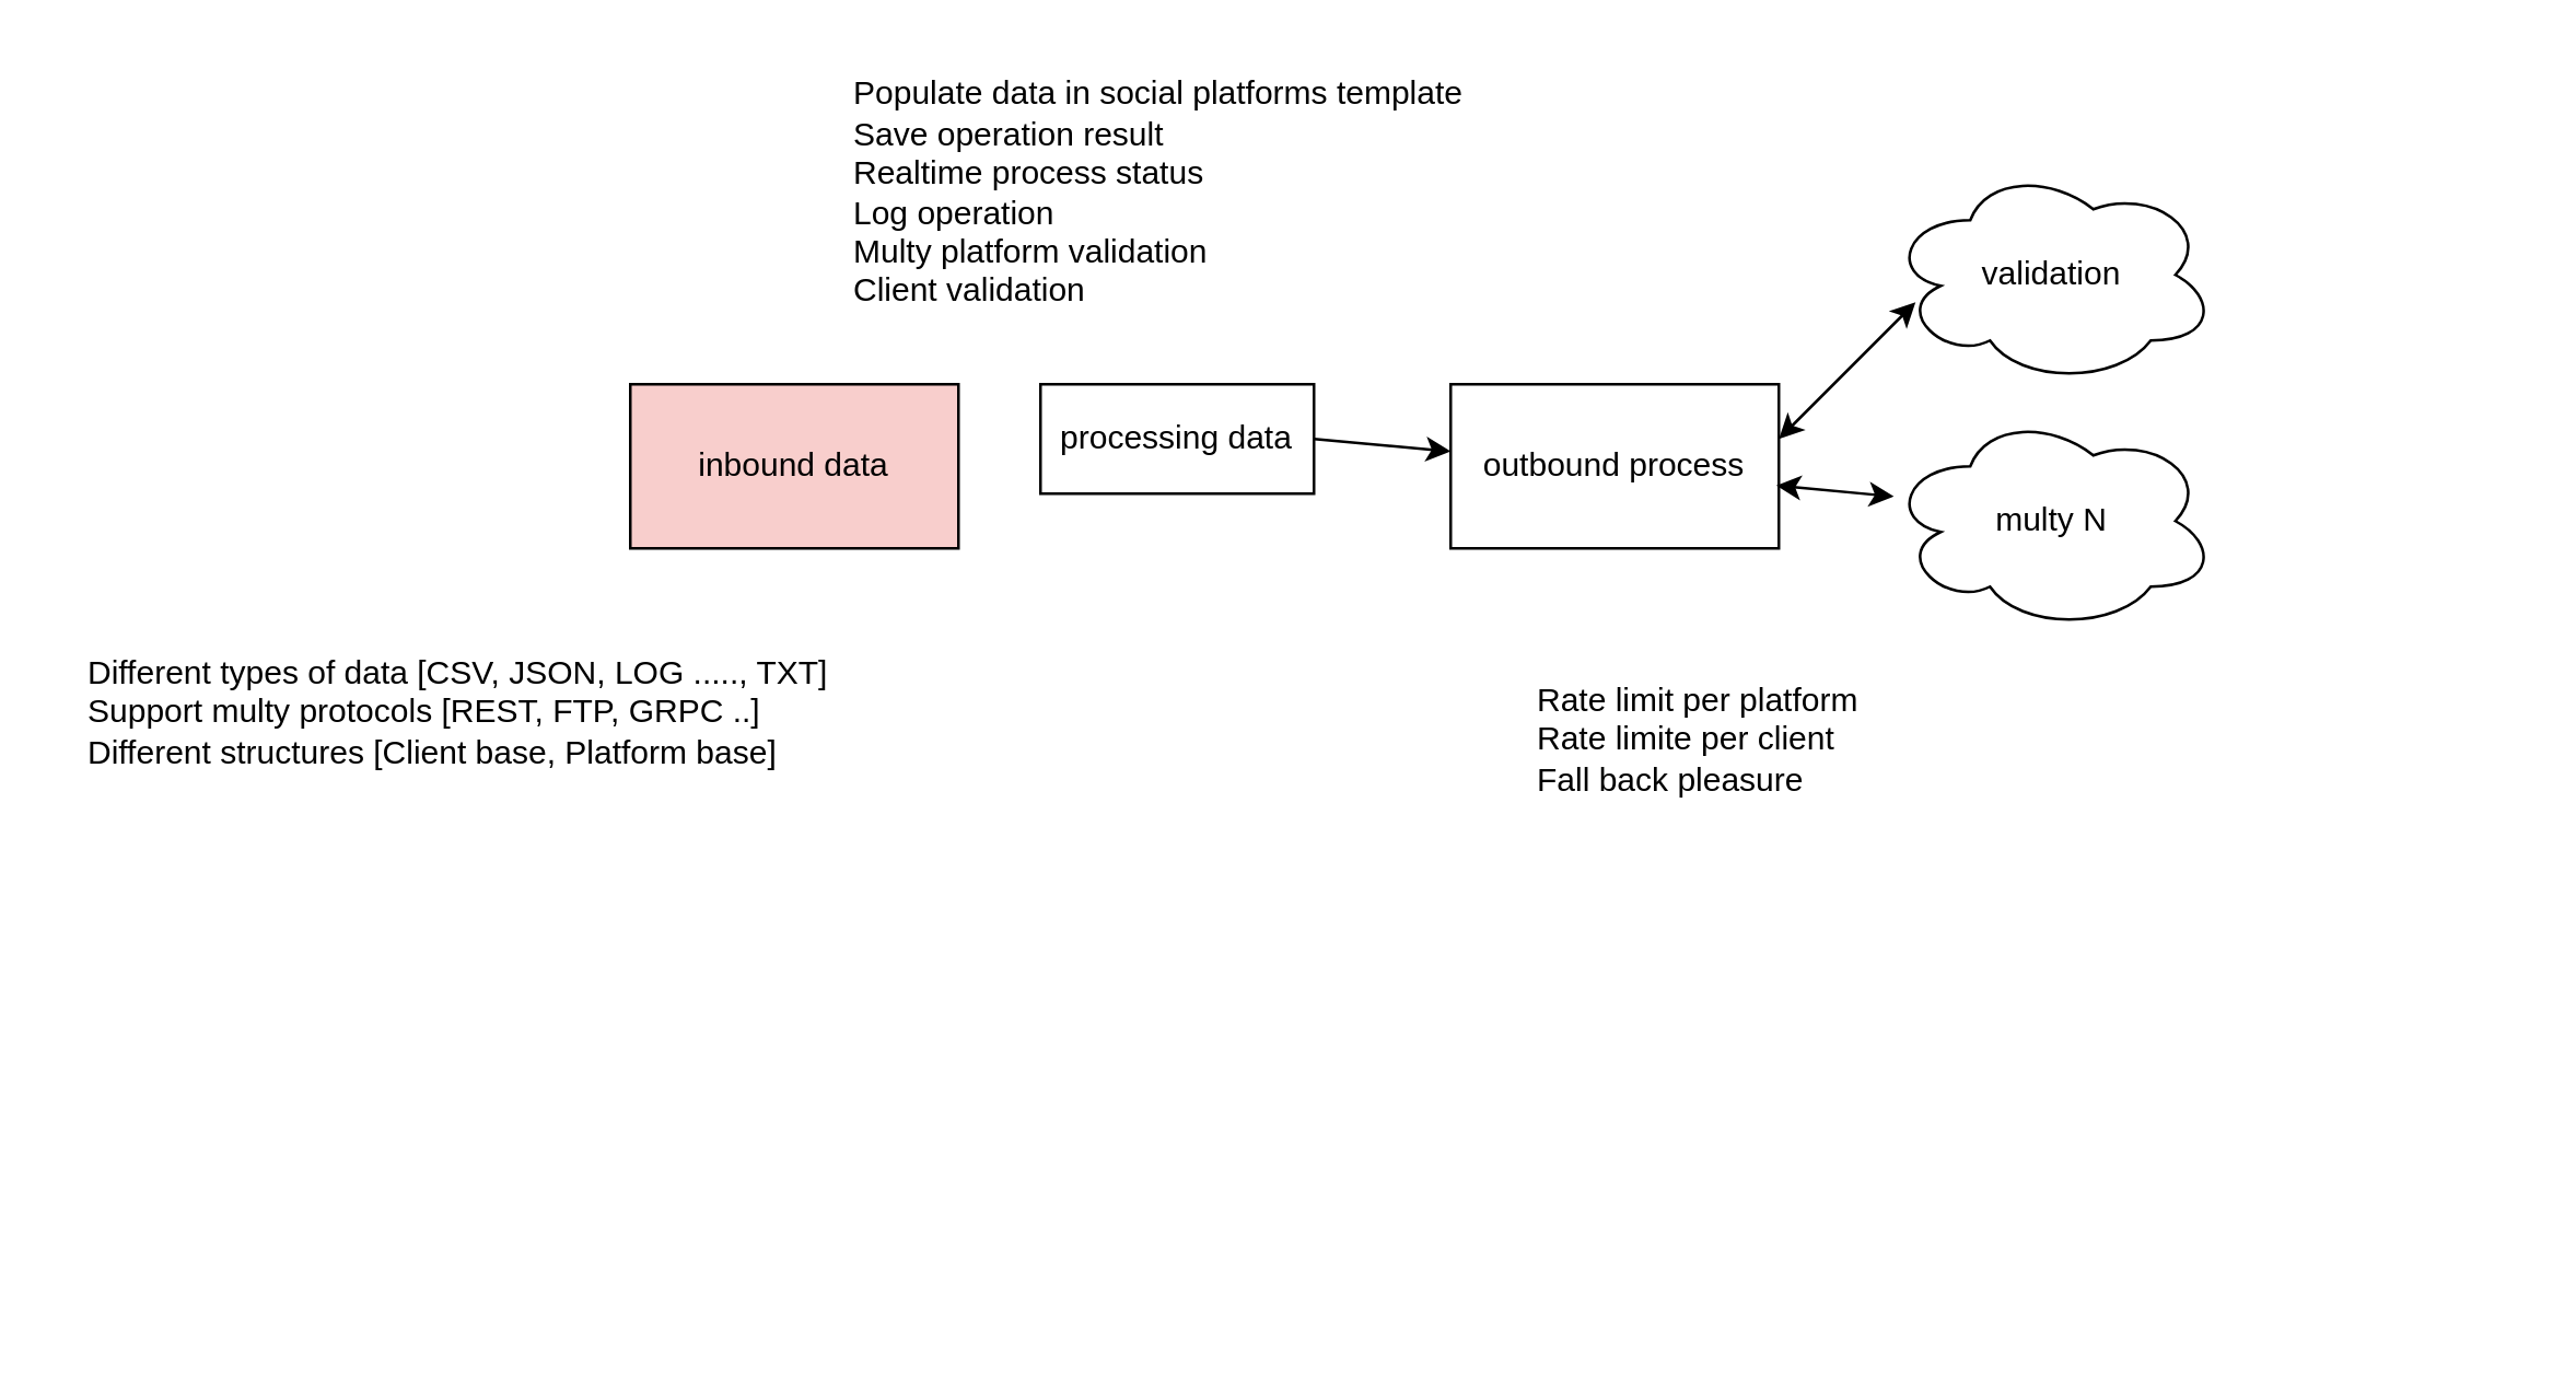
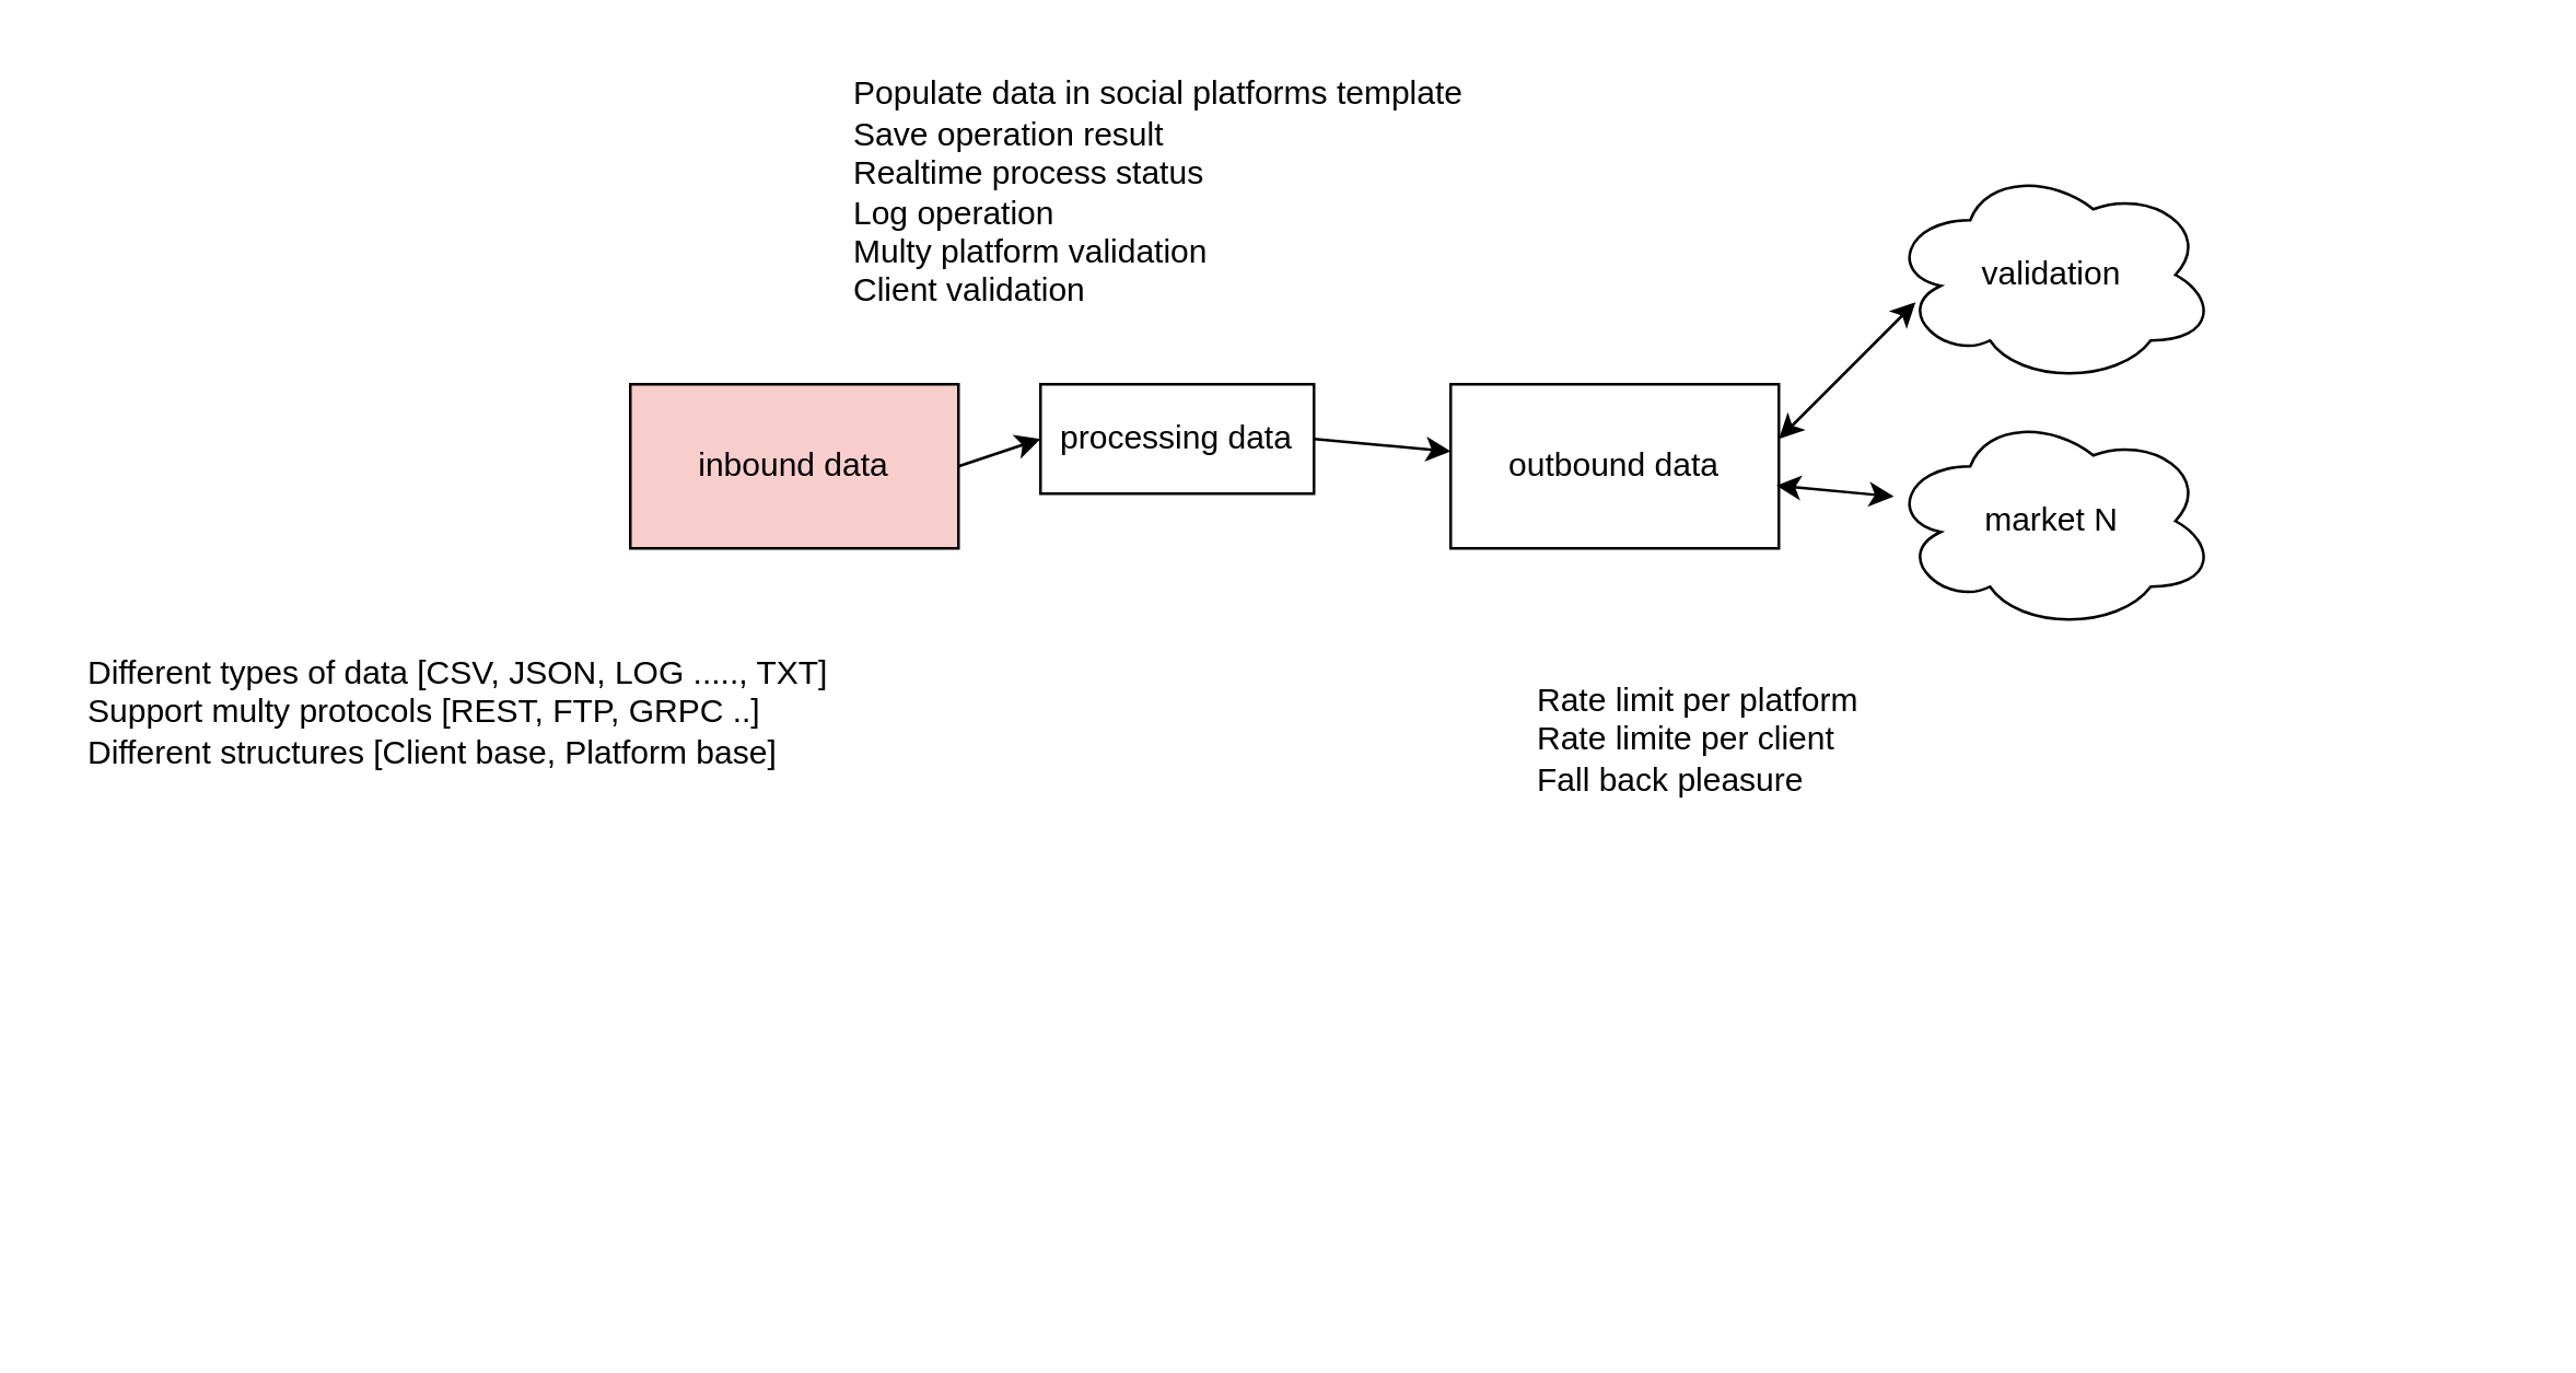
  <mxCell id="0" />
  <mxCell id="1" parent="0" />
  <mxCell id="2" value="inbound data" style="rounded=0;whiteSpace=wrap;html=1;fillColor=#f8cecc;" vertex="1" parent="1"><mxGeometry x="230" y="140" width="120" height="60" as="geometry" /></mxCell>
  <mxCell id="3" value="processing data" style="rounded=0;whiteSpace=wrap;html=1;" vertex="1" parent="1"><mxGeometry x="380" y="140" width="100" height="40" as="geometry" /></mxCell>
- <mxCell id="4" value="outbound process" style="rounded=0;whiteSpace=wrap;html=1;" vertex="1" parent="1"><mxGeometry x="530" y="140" width="120" height="60" as="geometry" /></mxCell>
+ <mxCell id="4" value="outbound data" style="rounded=0;whiteSpace=wrap;html=1;" vertex="1" parent="1"><mxGeometry x="530" y="140" width="120" height="60" as="geometry" /></mxCell>
  <mxCell id="5" value="validation" style="ellipse;shape=cloud;whiteSpace=wrap;html=1;" vertex="1" parent="1"><mxGeometry x="690" y="60" width="120" height="80" as="geometry" /></mxCell>
- <mxCell id="6" value="multy N" style="ellipse;shape=cloud;whiteSpace=wrap;html=1;" vertex="1" parent="1"><mxGeometry x="690" y="150" width="120" height="80" as="geometry" /></mxCell>
+ <mxCell id="6" value="market N" style="ellipse;shape=cloud;whiteSpace=wrap;html=1;" vertex="1" parent="1"><mxGeometry x="690" y="150" width="120" height="80" as="geometry" /></mxCell>
+ <mxCell id="7" value="" style="endArrow=classic;html=1;rounded=0;exitX=1;exitY=0.5;exitDx=0;exitDy=0;entryX=0;entryY=0.5;entryDx=0;entryDy=0;" edge="1" parent="1" source="2" target="3"><mxGeometry width="50" height="50" relative="1" as="geometry"><mxPoint x="330" y="290" as="sourcePoint" /><mxPoint x="380" y="240" as="targetPoint" /></mxGeometry></mxCell>
  <mxCell id="8" value="" style="endArrow=classic;html=1;rounded=0;exitX=1;exitY=0.5;exitDx=0;exitDy=0;" edge="1" parent="1" source="3" target="4"><mxGeometry width="50" height="50" relative="1" as="geometry"><mxPoint x="510" y="290" as="sourcePoint" /><mxPoint x="560" y="240" as="targetPoint" /></mxGeometry></mxCell>
  <mxCell id="9" value="Different types of data [CSV, JSON, LOG ....., TXT]&lt;br&gt;Support multy protocols [REST, FTP, GRPC ..]&lt;br&gt;Different structures [Client base, Platform base]" style="text;html=1;strokeColor=none;fillColor=none;align=left;verticalAlign=middle;whiteSpace=wrap;rounded=0;" vertex="1" parent="1"><mxGeometry x="30" y="210" width="360" height="100" as="geometry" /></mxCell>
  <mxCell id="10" value="Populate data in social platforms template&lt;br&gt;Save operation result&amp;nbsp;&lt;br&gt;Realtime process status&lt;br&gt;Log operation&lt;br&gt;Multy platform validation&lt;br&gt;Client validation" style="text;html=1;strokeColor=none;fillColor=none;align=left;verticalAlign=middle;whiteSpace=wrap;rounded=0;" vertex="1" parent="1"><mxGeometry x="310" y="20" width="360" height="100" as="geometry" /></mxCell>
  <mxCell id="11" value="Rate limit per platform&lt;br&gt;Rate limite per client&lt;br&gt;Fall back pleasure" style="text;html=1;strokeColor=none;fillColor=none;align=left;verticalAlign=middle;whiteSpace=wrap;rounded=0;" vertex="1" parent="1"><mxGeometry x="560" y="220" width="360" height="100" as="geometry" /></mxCell>
  <mxCell id="12" value="&lt;div style=&quot;text-align: left;&quot;&gt;&lt;br&gt;&lt;/div&gt;" style="text;html=1;strokeColor=none;fillColor=none;align=center;verticalAlign=middle;whiteSpace=wrap;rounded=0;" vertex="1" parent="1"><mxGeometry x="20" y="400" width="240" height="80" as="geometry" /></mxCell>
  <mxCell id="13" value="" style="endArrow=classic;startArrow=classic;html=1;rounded=0;" edge="1" parent="1"><mxGeometry width="50" height="50" relative="1" as="geometry"><mxPoint x="650" y="160" as="sourcePoint" /><mxPoint x="700" y="110" as="targetPoint" /></mxGeometry></mxCell>
  <mxCell id="14" value="" style="endArrow=classic;startArrow=classic;html=1;rounded=0;entryX=0.017;entryY=0.388;entryDx=0;entryDy=0;entryPerimeter=0;exitX=0.992;exitY=0.617;exitDx=0;exitDy=0;exitPerimeter=0;" edge="1" parent="1" source="4" target="6"><mxGeometry width="50" height="50" relative="1" as="geometry"><mxPoint x="630" y="200" as="sourcePoint" /><mxPoint x="680" y="150" as="targetPoint" /></mxGeometry></mxCell>
